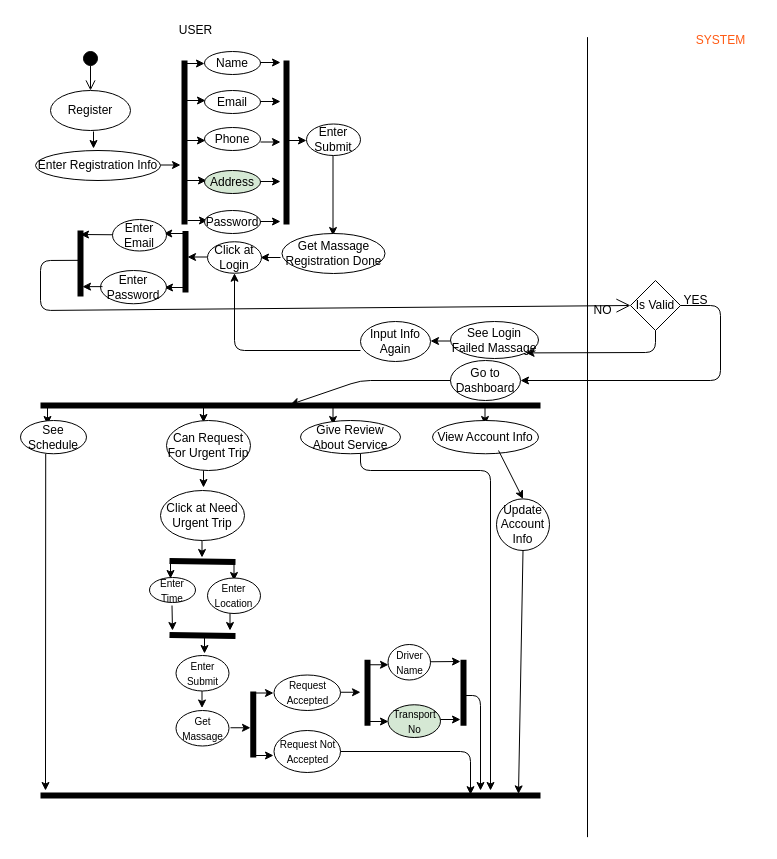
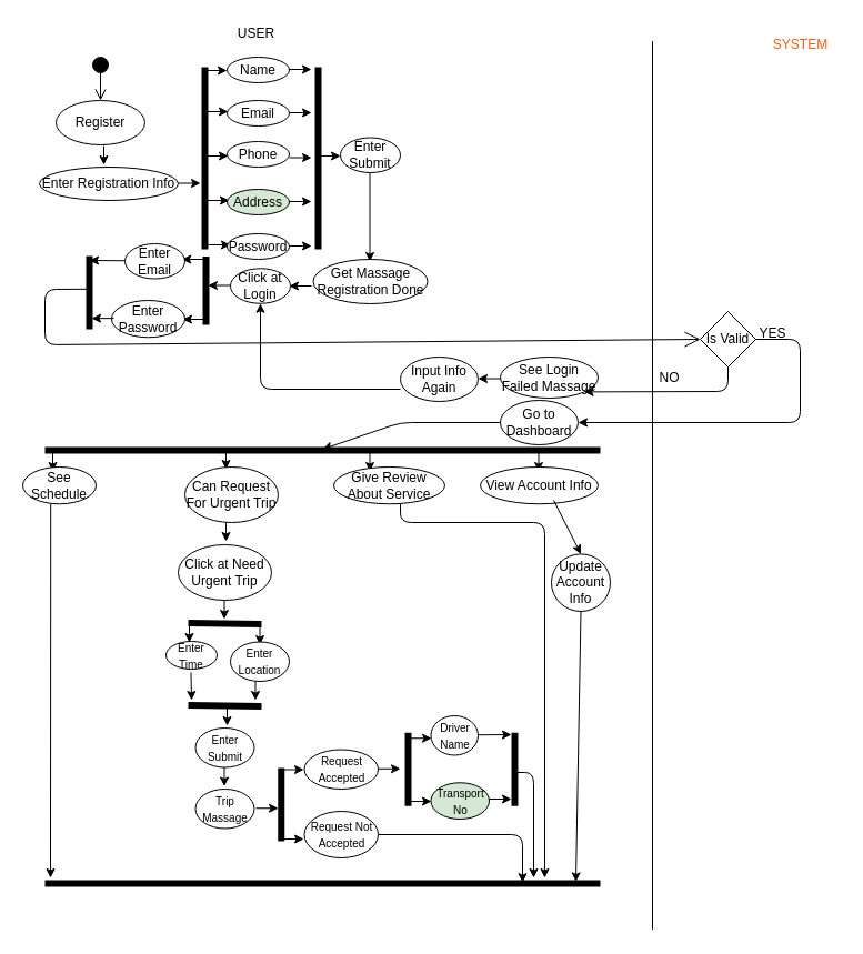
  <mxCell id="0" />
  <mxCell id="1" parent="0" />
  <mxCell id="2" value="" style="html=1;verticalAlign=bottom;startArrow=circle;startFill=1;endArrow=open;startSize=6;endSize=8;" edge="1" parent="1"><mxGeometry x="35" y="10" width="80" as="geometry"><mxPoint x="90" y="50" as="sourcePoint" /><mxPoint x="90" y="90" as="targetPoint" /></mxGeometry></mxCell>
  <mxCell id="3" value="Register" style="ellipse;whiteSpace=wrap;html=1;" vertex="1" parent="1"><mxGeometry x="50" y="90" width="80" height="40" as="geometry" /></mxCell>
  <mxCell id="4" value="" style="endArrow=classic;html=1;" edge="1" parent="1"><mxGeometry x="35" y="10" width="50" height="50" as="geometry"><mxPoint x="93" y="131" as="sourcePoint" /><mxPoint x="93" y="148" as="targetPoint" /></mxGeometry></mxCell>
  <mxCell id="5" value="Enter Registration Info" style="ellipse;whiteSpace=wrap;html=1;" vertex="1" parent="1"><mxGeometry x="35" y="150" width="125" height="30" as="geometry" /></mxCell>
  <mxCell id="6" value="" style="shape=line;html=1;strokeWidth=6;rotation=-90;" vertex="1" parent="1"><mxGeometry x="102" y="137" width="164" height="10" as="geometry" /></mxCell>
  <mxCell id="7" value="" style="endArrow=classic;html=1;" edge="1" parent="1"><mxGeometry x="35" y="10" width="50" height="50" as="geometry"><mxPoint x="160" y="164.5" as="sourcePoint" /><mxPoint x="180" y="164.5" as="targetPoint" /></mxGeometry></mxCell>
  <mxCell id="8" value="" style="endArrow=classic;html=1;" edge="1" parent="1"><mxGeometry x="35" y="10" width="50" height="50" as="geometry"><mxPoint x="184" y="63" as="sourcePoint" /><mxPoint x="204" y="63" as="targetPoint" /></mxGeometry></mxCell>
  <mxCell id="9" value="" style="endArrow=classic;html=1;" edge="1" parent="1"><mxGeometry x="35" y="10" width="50" height="50" as="geometry"><mxPoint x="185" y="100" as="sourcePoint" /><mxPoint x="205" y="100" as="targetPoint" /></mxGeometry></mxCell>
  <mxCell id="10" value="" style="endArrow=classic;html=1;" edge="1" parent="1"><mxGeometry x="35" y="10" width="50" height="50" as="geometry"><mxPoint x="185" y="140" as="sourcePoint" /><mxPoint x="205" y="140" as="targetPoint" /></mxGeometry></mxCell>
  <mxCell id="11" value="" style="endArrow=classic;html=1;" edge="1" parent="1"><mxGeometry x="35" y="10" width="50" height="50" as="geometry"><mxPoint x="186" y="180" as="sourcePoint" /><mxPoint x="206" y="180" as="targetPoint" /></mxGeometry></mxCell>
  <mxCell id="12" value="" style="endArrow=classic;html=1;" edge="1" parent="1"><mxGeometry x="35" y="10" width="50" height="50" as="geometry"><mxPoint x="187" y="220" as="sourcePoint" /><mxPoint x="207" y="220" as="targetPoint" /></mxGeometry></mxCell>
  <mxCell id="13" value="Name" style="ellipse;whiteSpace=wrap;html=1;" vertex="1" parent="1"><mxGeometry x="204" y="51" width="56" height="23" as="geometry" /></mxCell>
  <mxCell id="14" value="Email" style="ellipse;whiteSpace=wrap;html=1;" vertex="1" parent="1"><mxGeometry x="204" y="90" width="56" height="23" as="geometry" /></mxCell>
  <mxCell id="15" value="Phone" style="ellipse;whiteSpace=wrap;html=1;" vertex="1" parent="1"><mxGeometry x="204" y="127" width="56" height="23" as="geometry" /></mxCell>
  <mxCell id="16" value="Address" style="ellipse;whiteSpace=wrap;html=1;fillColor=#d5e8d4;" vertex="1" parent="1"><mxGeometry x="204" y="170" width="56" height="23" as="geometry" /></mxCell>
  <mxCell id="17" value="Password" style="ellipse;whiteSpace=wrap;html=1;" vertex="1" parent="1"><mxGeometry x="204" y="210" width="56" height="23" as="geometry" /></mxCell>
  <mxCell id="18" value="" style="endArrow=classic;html=1;" edge="1" parent="1"><mxGeometry x="35" y="10" width="50" height="50" as="geometry"><mxPoint x="260" y="62" as="sourcePoint" /><mxPoint x="280" y="62" as="targetPoint" /></mxGeometry></mxCell>
  <mxCell id="19" value="" style="endArrow=classic;html=1;" edge="1" parent="1"><mxGeometry x="35" y="10" width="50" height="50" as="geometry"><mxPoint x="260" y="101" as="sourcePoint" /><mxPoint x="280" y="101" as="targetPoint" /></mxGeometry></mxCell>
  <mxCell id="20" value="" style="endArrow=classic;html=1;" edge="1" parent="1"><mxGeometry x="35" y="10" width="50" height="50" as="geometry"><mxPoint x="260" y="141.5" as="sourcePoint" /><mxPoint x="280" y="141.5" as="targetPoint" /></mxGeometry></mxCell>
  <mxCell id="21" value="" style="endArrow=classic;html=1;" edge="1" parent="1"><mxGeometry x="35" y="10" width="50" height="50" as="geometry"><mxPoint x="260" y="181" as="sourcePoint" /><mxPoint x="280" y="181" as="targetPoint" /></mxGeometry></mxCell>
  <mxCell id="22" value="" style="endArrow=classic;html=1;" edge="1" parent="1"><mxGeometry x="35" y="10" width="50" height="50" as="geometry"><mxPoint x="260" y="221" as="sourcePoint" /><mxPoint x="280" y="221" as="targetPoint" /></mxGeometry></mxCell>
  <mxCell id="23" value="" style="shape=line;html=1;strokeWidth=6;rotation=-90;" vertex="1" parent="1"><mxGeometry x="204" y="137" width="164" height="10" as="geometry" /></mxCell>
  <mxCell id="24" value="" style="endArrow=classic;html=1;" edge="1" parent="1"><mxGeometry x="35" y="10" width="50" height="50" as="geometry"><mxPoint x="286" y="140" as="sourcePoint" /><mxPoint x="306" y="140" as="targetPoint" /></mxGeometry></mxCell>
  <mxCell id="25" value="Enter Submit" style="ellipse;whiteSpace=wrap;html=1;" vertex="1" parent="1"><mxGeometry x="306" y="123.5" width="54" height="31.5" as="geometry" /></mxCell>
  <mxCell id="26" value="" style="endArrow=classic;html=1;" edge="1" parent="1"><mxGeometry x="35" y="10" width="50" height="50" as="geometry"><mxPoint x="332.5" y="155" as="sourcePoint" /><mxPoint x="332.5" y="235" as="targetPoint" /></mxGeometry></mxCell>
  <mxCell id="27" value="Get Massage Registration Done" style="ellipse;whiteSpace=wrap;html=1;" vertex="1" parent="1"><mxGeometry x="281.5" y="233" width="103" height="40" as="geometry" /></mxCell>
  <mxCell id="28" value="" style="endArrow=classic;html=1;" edge="1" parent="1"><mxGeometry x="35" y="10" width="50" height="50" as="geometry"><mxPoint x="280" y="257" as="sourcePoint" /><mxPoint x="260" y="257" as="targetPoint" /></mxGeometry></mxCell>
  <mxCell id="29" value="Click at Login" style="ellipse;whiteSpace=wrap;html=1;" vertex="1" parent="1"><mxGeometry x="207" y="241.25" width="54" height="31.5" as="geometry" /></mxCell>
  <mxCell id="30" value="" style="endArrow=classic;html=1;" edge="1" parent="1"><mxGeometry x="35" y="10" width="50" height="50" as="geometry"><mxPoint x="207" y="256.5" as="sourcePoint" /><mxPoint x="187" y="256.5" as="targetPoint" /></mxGeometry></mxCell>
  <mxCell id="31" value="" style="shape=line;html=1;strokeWidth=6;rotation=-90;" vertex="1" parent="1"><mxGeometry x="154.25" y="256.25" width="61.5" height="10" as="geometry" /></mxCell>
  <mxCell id="32" value="" style="endArrow=classic;html=1;" edge="1" parent="1"><mxGeometry x="35" y="10" width="50" height="50" as="geometry"><mxPoint x="183.25" y="233" as="sourcePoint" /><mxPoint x="163.25" y="233" as="targetPoint" /></mxGeometry></mxCell>
  <mxCell id="33" value="" style="endArrow=classic;html=1;" edge="1" parent="1"><mxGeometry x="35" y="10" width="50" height="50" as="geometry"><mxPoint x="184" y="287" as="sourcePoint" /><mxPoint x="164" y="287" as="targetPoint" /></mxGeometry></mxCell>
  <mxCell id="34" value="Enter Email" style="ellipse;whiteSpace=wrap;html=1;" vertex="1" parent="1"><mxGeometry x="112" y="219" width="54" height="31.5" as="geometry" /></mxCell>
  <mxCell id="35" value="Enter Password" style="ellipse;whiteSpace=wrap;html=1;" vertex="1" parent="1"><mxGeometry x="100" y="270" width="66" height="33.25" as="geometry" /></mxCell>
  <mxCell id="36" value="" style="shape=line;html=1;strokeWidth=6;rotation=-90;" vertex="1" parent="1"><mxGeometry x="47" y="258" width="66" height="10" as="geometry" /></mxCell>
  <mxCell id="37" value="" style="endArrow=classic;html=1;" edge="1" parent="1"><mxGeometry x="35" y="10" width="50" height="50" as="geometry"><mxPoint x="112" y="234.25" as="sourcePoint" /><mxPoint x="80" y="234" as="targetPoint" /></mxGeometry></mxCell>
  <mxCell id="38" value="" style="endArrow=classic;html=1;" edge="1" parent="1"><mxGeometry x="35" y="10" width="50" height="50" as="geometry"><mxPoint x="102" y="286.13" as="sourcePoint" /><mxPoint x="82" y="286.13" as="targetPoint" /></mxGeometry></mxCell>
  <mxCell id="39" value="" style="endArrow=open;endFill=1;endSize=12;html=1;exitX=0.548;exitY=0.3;exitDx=0;exitDy=0;exitPerimeter=0;entryX=0;entryY=0.5;entryDx=0;entryDy=0;" edge="1" parent="1" source="36" target="41"><mxGeometry x="35" y="10" width="160" as="geometry"><mxPoint x="330" y="190" as="sourcePoint" /><mxPoint x="490" y="310" as="targetPoint" /><Array as="points"><mxPoint x="40" y="260" /><mxPoint x="40" y="310" /></Array></mxGeometry></mxCell>
  <mxCell id="40" value="&lt;font color=&quot;#ff5b14&quot;&gt;SYSTEM&lt;/font&gt;" style="text;html=1;align=center;verticalAlign=middle;resizable=0;points=[];autosize=1;strokeColor=none;" vertex="1" parent="1"><mxGeometry x="685" y="30" width="70" height="20" as="geometry" /></mxCell>
  <mxCell id="41" value="Is Valid" style="rhombus;whiteSpace=wrap;html=1;strokeColor=#000000;" vertex="1" parent="1"><mxGeometry x="630" y="280" width="50" height="50" as="geometry" /></mxCell>
  <mxCell id="42" value="" style="endArrow=classic;html=1;exitX=0.5;exitY=1;exitDx=0;exitDy=0;entryX=1;entryY=1;entryDx=0;entryDy=0;" edge="1" parent="1" source="41" target="43"><mxGeometry x="-93" y="11" width="50" height="50" as="geometry"><mxPoint x="618" y="340" as="sourcePoint" /><mxPoint x="548" y="350" as="targetPoint" /><Array as="points"><mxPoint x="655" y="352" /></Array></mxGeometry></mxCell>
  <mxCell id="43" value="See Login Failed Massage" style="ellipse;whiteSpace=wrap;html=1;" vertex="1" parent="1"><mxGeometry x="450" y="321" width="88" height="37" as="geometry" /></mxCell>
  <mxCell id="44" value="" style="endArrow=classic;html=1;" edge="1" parent="1"><mxGeometry x="-105" y="0.5" width="50" height="50" as="geometry"><mxPoint x="450" y="340.5" as="sourcePoint" /><mxPoint x="430" y="340.5" as="targetPoint" /></mxGeometry></mxCell>
  <mxCell id="45" value="Input Info Again" style="ellipse;whiteSpace=wrap;html=1;" vertex="1" parent="1"><mxGeometry x="360" y="321" width="70" height="40" as="geometry" /></mxCell>
  <mxCell id="46" value="" style="endArrow=classic;html=1;entryX=0.5;entryY=1;entryDx=0;entryDy=0;" edge="1" parent="1" target="29"><mxGeometry x="35" y="10" width="50" height="50" as="geometry"><mxPoint x="360" y="350" as="sourcePoint" /><mxPoint x="440" y="160" as="targetPoint" /><Array as="points"><mxPoint x="234" y="350" /></Array></mxGeometry></mxCell>
  <mxCell id="47" value="" style="endArrow=classic;html=1;exitX=1;exitY=0.5;exitDx=0;exitDy=0;" edge="1" parent="1" source="41"><mxGeometry x="35" y="10" width="50" height="50" as="geometry"><mxPoint x="390" y="310" as="sourcePoint" /><mxPoint x="520" y="380" as="targetPoint" /><Array as="points"><mxPoint x="720" y="305" /><mxPoint x="720" y="380" /></Array></mxGeometry></mxCell>
  <mxCell id="48" value="" style="shape=line;html=1;strokeWidth=6;rotation=0;" vertex="1" parent="1"><mxGeometry x="40" y="400" width="500" height="10" as="geometry" /></mxCell>
  <mxCell id="49" value="Go to Dashboard" style="ellipse;whiteSpace=wrap;html=1;" vertex="1" parent="1"><mxGeometry x="450" y="360" width="70" height="40" as="geometry" /></mxCell>
  <mxCell id="50" value="" style="endArrow=classic;html=1;exitX=0;exitY=0.5;exitDx=0;exitDy=0;entryX=0.5;entryY=0.394;entryDx=0;entryDy=0;entryPerimeter=0;" edge="1" parent="1" source="49" target="48"><mxGeometry x="35" y="10" width="50" height="50" as="geometry"><mxPoint x="450" y="560" as="sourcePoint" /><mxPoint x="500" y="510" as="targetPoint" /><Array as="points"><mxPoint x="360" y="380" /></Array></mxGeometry></mxCell>
- <mxCell id="51" value="USER" style="text;html=1;align=center;verticalAlign=middle;resizable=0;points=[];autosize=1;strokeColor=none;" vertex="1" parent="1"><mxGeometry x="170" y="20" width="50" height="20" as="geometry" /></mxCell>
+ <mxCell id="51" value="USER" style="text;html=1;align=center;verticalAlign=middle;resizable=0;points=[];autosize=1;strokeColor=none;" vertex="1" parent="1"><mxGeometry x="205" width="50" height="20" as="geometry" y="20" /></mxCell>
  <mxCell id="52" value="YES" style="text;html=1;align=center;verticalAlign=middle;resizable=0;points=[];autosize=1;strokeColor=none;" vertex="1" parent="1"><mxGeometry x="675" y="290" width="40" height="20" as="geometry" /></mxCell>
- <mxCell id="53" value="NO" style="text;html=1;align=center;verticalAlign=middle;resizable=0;points=[];autosize=1;strokeColor=none;" vertex="1" parent="1"><mxGeometry x="587" y="300" width="30" height="20" as="geometry" /></mxCell>
+ <mxCell id="53" value="NO" style="text;html=1;align=center;verticalAlign=middle;resizable=0;points=[];autosize=1;strokeColor=none;" vertex="1" parent="1"><mxGeometry x="587" y="330" width="30" height="20" as="geometry" /></mxCell>
  <mxCell id="54" value="" style="endArrow=classic;html=1;" edge="1" parent="1"><mxGeometry x="-11" y="286" width="50" height="50" as="geometry"><mxPoint x="47" y="407" as="sourcePoint" /><mxPoint x="47" y="424" as="targetPoint" /></mxGeometry></mxCell>
  <mxCell id="55" value="" style="endArrow=classic;html=1;" edge="1" parent="1"><mxGeometry x="145" y="284" width="50" height="50" as="geometry"><mxPoint x="203" y="405" as="sourcePoint" /><mxPoint x="203" y="422" as="targetPoint" /></mxGeometry></mxCell>
  <mxCell id="56" value="" style="endArrow=classic;html=1;" edge="1" parent="1"><mxGeometry x="274.5" y="286" width="50" height="50" as="geometry"><mxPoint x="332.5" y="407" as="sourcePoint" /><mxPoint x="332.5" y="424" as="targetPoint" /></mxGeometry></mxCell>
  <mxCell id="57" value="" style="endArrow=classic;html=1;" edge="1" parent="1"><mxGeometry x="426.5" y="286" width="50" height="50" as="geometry"><mxPoint x="484.5" y="407" as="sourcePoint" /><mxPoint x="484.5" y="424" as="targetPoint" /></mxGeometry></mxCell>
  <mxCell id="58" value="See Schedule" style="ellipse;whiteSpace=wrap;html=1;" vertex="1" parent="1"><mxGeometry x="20" y="420" width="66" height="33.25" as="geometry" /></mxCell>
  <mxCell id="59" value="Can Request For Urgent Trip" style="ellipse;whiteSpace=wrap;html=1;" vertex="1" parent="1"><mxGeometry x="166" y="420" width="84" height="50" as="geometry" /></mxCell>
  <mxCell id="60" value="Give Review About Service" style="ellipse;whiteSpace=wrap;html=1;" vertex="1" parent="1"><mxGeometry x="300" y="420" width="100" height="33.25" as="geometry" /></mxCell>
  <mxCell id="61" value="View Account Info" style="ellipse;whiteSpace=wrap;html=1;" vertex="1" parent="1"><mxGeometry x="432" y="420" width="106" height="33.25" as="geometry" /></mxCell>
  <mxCell id="62" value="" style="endArrow=classic;html=1;" edge="1" parent="1"><mxGeometry x="145" y="349" width="50" height="50" as="geometry"><mxPoint x="203" y="470" as="sourcePoint" /><mxPoint x="203" y="487" as="targetPoint" /></mxGeometry></mxCell>
  <mxCell id="63" value="Click at Need Urgent Trip" style="ellipse;whiteSpace=wrap;html=1;" vertex="1" parent="1"><mxGeometry x="160" y="490" width="84" height="50" as="geometry" /></mxCell>
  <mxCell id="64" value="" style="endArrow=classic;html=1;" edge="1" parent="1"><mxGeometry x="143.5" y="419" width="50" height="50" as="geometry"><mxPoint x="201.5" y="540" as="sourcePoint" /><mxPoint x="201.5" y="557" as="targetPoint" /></mxGeometry></mxCell>
  <mxCell id="65" value="" style="shape=line;html=1;strokeWidth=6;rotation=1;" vertex="1" parent="1"><mxGeometry x="169" y="556" width="66" height="10" as="geometry" /></mxCell>
  <mxCell id="66" value="" style="endArrow=classic;html=1;" edge="1" parent="1"><mxGeometry x="112" y="440" width="50" height="50" as="geometry"><mxPoint x="170" y="561" as="sourcePoint" /><mxPoint x="170" y="578" as="targetPoint" /></mxGeometry></mxCell>
  <mxCell id="67" value="" style="endArrow=classic;html=1;" edge="1" parent="1"><mxGeometry x="175.5" y="442" width="50" height="50" as="geometry"><mxPoint x="233.5" y="563" as="sourcePoint" /><mxPoint x="233.5" y="580" as="targetPoint" /></mxGeometry></mxCell>
  <mxCell id="68" value="&lt;font style=&quot;font-size: 10px&quot;&gt;Enter Time&lt;/font&gt;" style="ellipse;whiteSpace=wrap;html=1;" vertex="1" parent="1"><mxGeometry x="149" y="577" width="46" height="25" as="geometry" /></mxCell>
  <mxCell id="69" value="&lt;font style=&quot;font-size: 10px&quot;&gt;Enter Location&lt;/font&gt;" style="ellipse;whiteSpace=wrap;html=1;" vertex="1" parent="1"><mxGeometry x="207" y="577.5" width="53" height="35.5" as="geometry" /></mxCell>
  <mxCell id="70" value="" style="endArrow=classic;html=1;" edge="1" parent="1"><mxGeometry x="113.5" y="484" width="50" height="50" as="geometry"><mxPoint x="171.5" y="605" as="sourcePoint" /><mxPoint x="172" y="630" as="targetPoint" /></mxGeometry></mxCell>
  <mxCell id="71" value="" style="endArrow=classic;html=1;" edge="1" parent="1"><mxGeometry x="171.5" y="492" width="50" height="50" as="geometry"><mxPoint x="229.5" y="613" as="sourcePoint" /><mxPoint x="229.5" y="630" as="targetPoint" /></mxGeometry></mxCell>
  <mxCell id="72" value="" style="shape=line;html=1;strokeWidth=6;rotation=1;" vertex="1" parent="1"><mxGeometry x="169" y="630" width="66" height="10" as="geometry" /></mxCell>
  <mxCell id="73" value="" style="endArrow=classic;html=1;" edge="1" parent="1"><mxGeometry x="146" y="515" width="50" height="50" as="geometry"><mxPoint x="204" y="636" as="sourcePoint" /><mxPoint x="204" y="653" as="targetPoint" /></mxGeometry></mxCell>
  <mxCell id="74" value="&lt;font style=&quot;font-size: 10px&quot;&gt;Enter Submit&lt;/font&gt;" style="ellipse;whiteSpace=wrap;html=1;" vertex="1" parent="1"><mxGeometry x="175.5" y="655" width="53" height="35.5" as="geometry" /></mxCell>
  <mxCell id="75" value="" style="endArrow=classic;html=1;" edge="1" parent="1"><mxGeometry x="143.5" y="569.5" width="50" height="50" as="geometry"><mxPoint x="201.5" y="690.5" as="sourcePoint" /><mxPoint x="201.5" y="707.5" as="targetPoint" /></mxGeometry></mxCell>
- <mxCell id="76" value="&lt;font style=&quot;font-size: 10px&quot;&gt;Get Massage&lt;/font&gt;" style="ellipse;whiteSpace=wrap;html=1;" vertex="1" parent="1"><mxGeometry x="175.5" y="710" width="53" height="35.5" as="geometry" /></mxCell>
+ <mxCell id="76" value="&lt;font style=&quot;font-size: 10px&quot;&gt;Trip Massage&lt;/font&gt;" style="ellipse;whiteSpace=wrap;html=1;" vertex="1" parent="1"><mxGeometry x="175.5" y="710" width="53" height="35.5" as="geometry" /></mxCell>
  <mxCell id="77" value="" style="endArrow=classic;html=1;" edge="1" parent="1"><mxGeometry x="5" y="516.25" width="50" height="50" as="geometry"><mxPoint x="230" y="727.25" as="sourcePoint" /><mxPoint x="250" y="727.25" as="targetPoint" /></mxGeometry></mxCell>
  <mxCell id="78" value="" style="shape=line;html=1;strokeWidth=6;rotation=-90;" vertex="1" parent="1"><mxGeometry x="219.75" y="719" width="66" height="10" as="geometry" /></mxCell>
  <mxCell id="79" value="" style="endArrow=classic;html=1;" edge="1" parent="1"><mxGeometry x="28" y="481.5" width="50" height="50" as="geometry"><mxPoint x="253" y="692.5" as="sourcePoint" /><mxPoint x="273" y="692.5" as="targetPoint" /></mxGeometry></mxCell>
  <mxCell id="80" value="" style="endArrow=classic;html=1;" edge="1" parent="1"><mxGeometry x="28" y="544" width="50" height="50" as="geometry"><mxPoint x="253" y="755" as="sourcePoint" /><mxPoint x="273" y="755" as="targetPoint" /></mxGeometry></mxCell>
  <mxCell id="81" value="&lt;font style=&quot;font-size: 10px&quot;&gt;Request Accepted&lt;/font&gt;" style="ellipse;whiteSpace=wrap;html=1;" vertex="1" parent="1"><mxGeometry x="273.5" y="674.5" width="66.5" height="35.5" as="geometry" /></mxCell>
  <mxCell id="82" value="&lt;font style=&quot;font-size: 10px&quot;&gt;Request Not Accepted&lt;/font&gt;" style="ellipse;whiteSpace=wrap;html=1;" vertex="1" parent="1"><mxGeometry x="273.5" y="730" width="66.5" height="42" as="geometry" /></mxCell>
  <mxCell id="83" value="" style="endArrow=classic;html=1;" edge="1" parent="1"><mxGeometry x="115" y="480.75" width="50" height="50" as="geometry"><mxPoint x="340" y="691.75" as="sourcePoint" /><mxPoint x="360" y="691.75" as="targetPoint" /></mxGeometry></mxCell>
  <mxCell id="84" value="" style="shape=line;html=1;strokeWidth=6;rotation=-90;" vertex="1" parent="1"><mxGeometry x="334" y="687.25" width="66" height="10" as="geometry" /></mxCell>
  <mxCell id="85" value="" style="endArrow=classic;html=1;" edge="1" parent="1"><mxGeometry x="143" y="453.25" width="50" height="50" as="geometry"><mxPoint x="368" y="664.25" as="sourcePoint" /><mxPoint x="388" y="664.25" as="targetPoint" /></mxGeometry></mxCell>
  <mxCell id="86" value="" style="endArrow=classic;html=1;" edge="1" parent="1"><mxGeometry x="143" y="510" width="50" height="50" as="geometry"><mxPoint x="368" y="721" as="sourcePoint" /><mxPoint x="388" y="721" as="targetPoint" /></mxGeometry></mxCell>
  <mxCell id="87" value="&lt;font style=&quot;font-size: 10px&quot;&gt;Driver Name&lt;/font&gt;" style="ellipse;whiteSpace=wrap;html=1;" vertex="1" parent="1"><mxGeometry x="387.5" y="644" width="42.5" height="35.5" as="geometry" /></mxCell>
  <mxCell id="88" value="&lt;font style=&quot;font-size: 10px&quot;&gt;Transport No&lt;/font&gt;" style="ellipse;whiteSpace=wrap;html=1;fillColor=#d5e8d4;" vertex="1" parent="1"><mxGeometry x="387.5" y="704.25" width="52.5" height="32.75" as="geometry" /></mxCell>
  <mxCell id="89" value="" style="endArrow=classic;html=1;" edge="1" parent="1"><mxGeometry x="205" y="450.25" width="50" height="50" as="geometry"><mxPoint x="430" y="661.25" as="sourcePoint" /><mxPoint x="460" y="661" as="targetPoint" /></mxGeometry></mxCell>
  <mxCell id="90" value="" style="endArrow=classic;html=1;" edge="1" parent="1"><mxGeometry x="215" y="508" width="50" height="50" as="geometry"><mxPoint x="440" y="719" as="sourcePoint" /><mxPoint x="460" y="719" as="targetPoint" /></mxGeometry></mxCell>
  <mxCell id="91" value="" style="shape=line;html=1;strokeWidth=6;rotation=-90;" vertex="1" parent="1"><mxGeometry x="430" y="687.25" width="66" height="10" as="geometry" /></mxCell>
  <mxCell id="92" value="" style="endArrow=classic;html=1;exitX=0.458;exitY=0.64;exitDx=0;exitDy=0;exitPerimeter=0;" edge="1" parent="1" source="91"><mxGeometry width="50" height="50" relative="1" as="geometry"><mxPoint x="390" y="760" as="sourcePoint" /><mxPoint x="480" y="790" as="targetPoint" /><Array as="points"><mxPoint x="480" y="695" /></Array></mxGeometry></mxCell>
  <mxCell id="93" value="" style="endArrow=classic;html=1;exitX=1;exitY=0.5;exitDx=0;exitDy=0;entryX=0.86;entryY=0.42;entryDx=0;entryDy=0;entryPerimeter=0;" edge="1" parent="1" source="82" target="100"><mxGeometry width="50" height="50" relative="1" as="geometry"><mxPoint x="390" y="860" as="sourcePoint" /><mxPoint x="470" y="930" as="targetPoint" /><Array as="points"><mxPoint x="470" y="751" /></Array></mxGeometry></mxCell>
  <mxCell id="94" value="" style="endArrow=classic;html=1;" edge="1" parent="1"><mxGeometry width="50" height="50" relative="1" as="geometry"><mxPoint x="360" y="453" as="sourcePoint" /><mxPoint x="490" y="790" as="targetPoint" /><Array as="points"><mxPoint x="360" y="470" /><mxPoint x="490" y="470" /></Array></mxGeometry></mxCell>
  <mxCell id="95" value="" style="endArrow=classic;html=1;exitX=0.623;exitY=0.902;exitDx=0;exitDy=0;exitPerimeter=0;entryX=0.5;entryY=0;entryDx=0;entryDy=0;" edge="1" parent="1" source="61" target="96"><mxGeometry width="50" height="50" relative="1" as="geometry"><mxPoint x="390" y="710" as="sourcePoint" /><mxPoint x="560" y="500" as="targetPoint" /></mxGeometry></mxCell>
  <mxCell id="96" value="Update Account Info" style="ellipse;whiteSpace=wrap;html=1;" vertex="1" parent="1"><mxGeometry x="496" y="498.38" width="53" height="51.62" as="geometry" /></mxCell>
  <mxCell id="97" value="" style="endArrow=classic;html=1;exitX=0.5;exitY=1;exitDx=0;exitDy=0;entryX=0.956;entryY=0.34;entryDx=0;entryDy=0;entryPerimeter=0;" edge="1" parent="1" source="96" target="100"><mxGeometry width="50" height="50" relative="1" as="geometry"><mxPoint x="390" y="710" as="sourcePoint" /><mxPoint x="534" y="930" as="targetPoint" /></mxGeometry></mxCell>
  <mxCell id="98" value="" style="endArrow=classic;html=1;exitX=0.382;exitY=1.005;exitDx=0;exitDy=0;exitPerimeter=0;" edge="1" parent="1" source="58"><mxGeometry width="50" height="50" relative="1" as="geometry"><mxPoint x="390" y="710" as="sourcePoint" /><mxPoint x="45" y="790" as="targetPoint" /></mxGeometry></mxCell>
  <mxCell id="99" value="" style="endArrow=none;html=1;" edge="1" parent="1"><mxGeometry width="50" height="50" relative="1" as="geometry"><mxPoint x="587" y="36.63" as="sourcePoint" /><mxPoint x="587" y="836.63" as="targetPoint" /></mxGeometry></mxCell>
  <mxCell id="100" value="" style="shape=line;html=1;strokeWidth=6;rotation=0;" vertex="1" parent="1"><mxGeometry x="40" y="790" width="500" height="10" as="geometry" /></mxCell>
